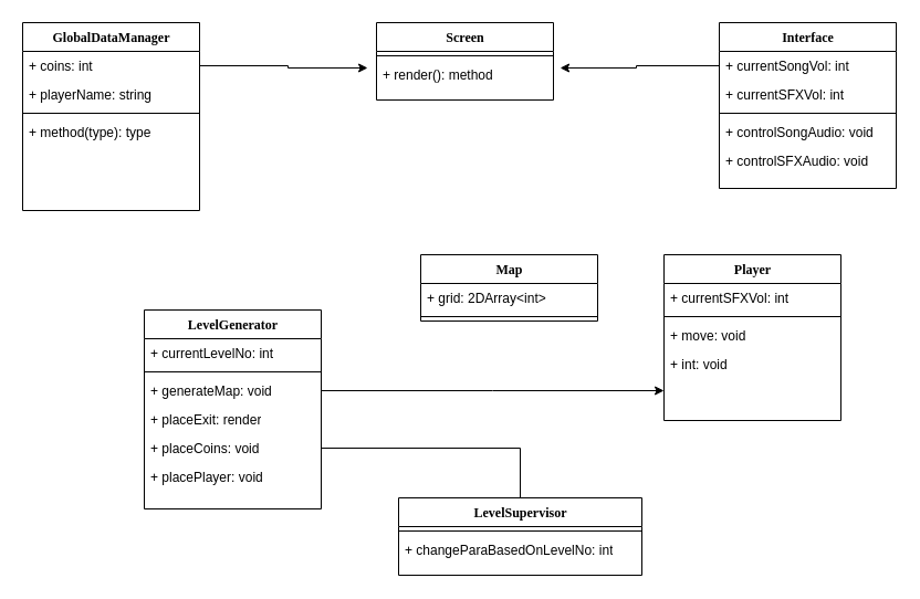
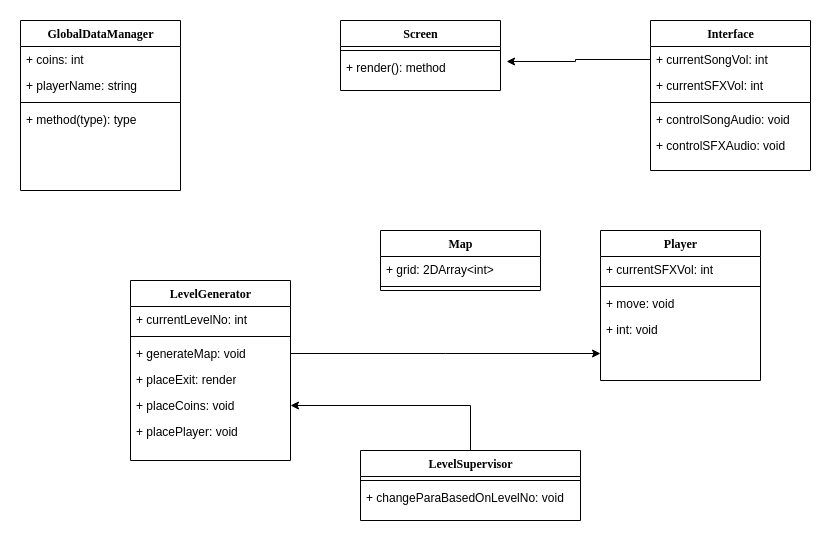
  <mxCell id="0" />
  <mxCell id="1" parent="0" />
  <mxCell id="2" value="Screen" style="swimlane;html=1;fontStyle=1;align=center;verticalAlign=top;childLayout=stackLayout;horizontal=1;startSize=26;horizontalStack=0;resizeParent=1;resizeLast=0;collapsible=1;marginBottom=0;swimlaneFillColor=#ffffff;rounded=0;shadow=0;comic=0;labelBackgroundColor=none;strokeWidth=1;fillColor=none;fontFamily=Verdana;fontSize=12" parent="1" vertex="1"><mxGeometry x="340" y="20" width="160" height="70" as="geometry" /></mxCell>
  <mxCell id="3" value="" style="line;html=1;strokeWidth=1;fillColor=none;align=left;verticalAlign=middle;spacingTop=-1;spacingLeft=3;spacingRight=3;rotatable=0;labelPosition=right;points=[];portConstraint=eastwest;" parent="2" vertex="1"><mxGeometry y="26" width="160" height="8" as="geometry" /></mxCell>
  <mxCell id="4" value="+ render(): method" style="text;html=1;strokeColor=none;fillColor=none;align=left;verticalAlign=top;spacingLeft=4;spacingRight=4;whiteSpace=wrap;overflow=hidden;rotatable=0;points=[[0,0.5],[1,0.5]];portConstraint=eastwest;" parent="2" vertex="1"><mxGeometry y="34" width="160" height="26" as="geometry" /></mxCell>
  <mxCell id="5" value="GlobalDataManager" style="swimlane;html=1;fontStyle=1;align=center;verticalAlign=top;childLayout=stackLayout;horizontal=1;startSize=26;horizontalStack=0;resizeParent=1;resizeLast=0;collapsible=1;marginBottom=0;swimlaneFillColor=#ffffff;rounded=0;shadow=0;comic=0;labelBackgroundColor=none;strokeWidth=1;fillColor=none;fontFamily=Verdana;fontSize=12" parent="1" vertex="1"><mxGeometry x="20" y="20" width="160" height="170" as="geometry" /></mxCell>
  <mxCell id="6" value="+ coins: int" style="text;html=1;strokeColor=none;fillColor=none;align=left;verticalAlign=top;spacingLeft=4;spacingRight=4;whiteSpace=wrap;overflow=hidden;rotatable=0;points=[[0,0.5],[1,0.5]];portConstraint=eastwest;" parent="5" vertex="1"><mxGeometry y="26" width="160" height="26" as="geometry" /></mxCell>
  <mxCell id="7" value="+ playerName: string" style="text;html=1;strokeColor=none;fillColor=none;align=left;verticalAlign=top;spacingLeft=4;spacingRight=4;whiteSpace=wrap;overflow=hidden;rotatable=0;points=[[0,0.5],[1,0.5]];portConstraint=eastwest;" parent="5" vertex="1"><mxGeometry y="52" width="160" height="26" as="geometry" /></mxCell>
  <mxCell id="8" value="" style="line;html=1;strokeWidth=1;fillColor=none;align=left;verticalAlign=middle;spacingTop=-1;spacingLeft=3;spacingRight=3;rotatable=0;labelPosition=right;points=[];portConstraint=eastwest;" parent="5" vertex="1"><mxGeometry y="78" width="160" height="8" as="geometry" /></mxCell>
  <mxCell id="9" value="+ method(type): type" style="text;html=1;strokeColor=none;fillColor=none;align=left;verticalAlign=top;spacingLeft=4;spacingRight=4;whiteSpace=wrap;overflow=hidden;rotatable=0;points=[[0,0.5],[1,0.5]];portConstraint=eastwest;" parent="5" vertex="1"><mxGeometry y="86" width="160" height="26" as="geometry" /></mxCell>
  <mxCell id="10" value="Interface" style="swimlane;html=1;fontStyle=1;align=center;verticalAlign=top;childLayout=stackLayout;horizontal=1;startSize=26;horizontalStack=0;resizeParent=1;resizeLast=0;collapsible=1;marginBottom=0;swimlaneFillColor=#ffffff;rounded=0;shadow=0;comic=0;labelBackgroundColor=none;strokeWidth=1;fillColor=none;fontFamily=Verdana;fontSize=12" parent="1" vertex="1"><mxGeometry x="650" y="20" width="160" height="150" as="geometry" /></mxCell>
  <mxCell id="11" value="+ currentSongVol: int" style="text;html=1;strokeColor=none;fillColor=none;align=left;verticalAlign=top;spacingLeft=4;spacingRight=4;whiteSpace=wrap;overflow=hidden;rotatable=0;points=[[0,0.5],[1,0.5]];portConstraint=eastwest;" parent="10" vertex="1"><mxGeometry y="26" width="160" height="26" as="geometry" /></mxCell>
  <mxCell id="12" value="+ currentSFXVol: int" style="text;html=1;strokeColor=none;fillColor=none;align=left;verticalAlign=top;spacingLeft=4;spacingRight=4;whiteSpace=wrap;overflow=hidden;rotatable=0;points=[[0,0.5],[1,0.5]];portConstraint=eastwest;" parent="10" vertex="1"><mxGeometry y="52" width="160" height="26" as="geometry" /></mxCell>
  <mxCell id="13" value="" style="line;html=1;strokeWidth=1;fillColor=none;align=left;verticalAlign=middle;spacingTop=-1;spacingLeft=3;spacingRight=3;rotatable=0;labelPosition=right;points=[];portConstraint=eastwest;" parent="10" vertex="1"><mxGeometry y="78" width="160" height="8" as="geometry" /></mxCell>
  <mxCell id="14" value="+ controlSongAudio: void" style="text;html=1;strokeColor=none;fillColor=none;align=left;verticalAlign=top;spacingLeft=4;spacingRight=4;whiteSpace=wrap;overflow=hidden;rotatable=0;points=[[0,0.5],[1,0.5]];portConstraint=eastwest;" parent="10" vertex="1"><mxGeometry y="86" width="160" height="26" as="geometry" /></mxCell>
  <mxCell id="15" value="+ controlSFXAudio: void" style="text;html=1;strokeColor=none;fillColor=none;align=left;verticalAlign=top;spacingLeft=4;spacingRight=4;whiteSpace=wrap;overflow=hidden;rotatable=0;points=[[0,0.5],[1,0.5]];portConstraint=eastwest;" parent="10" vertex="1"><mxGeometry y="112" width="160" height="26" as="geometry" /></mxCell>
  <mxCell id="16" value="LevelGenerator" style="swimlane;html=1;fontStyle=1;align=center;verticalAlign=top;childLayout=stackLayout;horizontal=1;startSize=26;horizontalStack=0;resizeParent=1;resizeLast=0;collapsible=1;marginBottom=0;swimlaneFillColor=#ffffff;rounded=0;shadow=0;comic=0;labelBackgroundColor=none;strokeWidth=1;fillColor=none;fontFamily=Verdana;fontSize=12" parent="1" vertex="1"><mxGeometry x="130" y="280" width="160" height="180" as="geometry" /></mxCell>
  <mxCell id="17" value="+ currentLevelNo: int" style="text;html=1;strokeColor=none;fillColor=none;align=left;verticalAlign=top;spacingLeft=4;spacingRight=4;whiteSpace=wrap;overflow=hidden;rotatable=0;points=[[0,0.5],[1,0.5]];portConstraint=eastwest;" parent="16" vertex="1"><mxGeometry y="26" width="160" height="26" as="geometry" /></mxCell>
  <mxCell id="18" value="" style="line;html=1;strokeWidth=1;fillColor=none;align=left;verticalAlign=middle;spacingTop=-1;spacingLeft=3;spacingRight=3;rotatable=0;labelPosition=right;points=[];portConstraint=eastwest;" parent="16" vertex="1"><mxGeometry y="52" width="160" height="8" as="geometry" /></mxCell>
  <mxCell id="19" style="edgeStyle=orthogonalEdgeStyle;rounded=0;orthogonalLoop=1;jettySize=auto;html=1;exitX=1;exitY=0.5;exitDx=0;exitDy=0;" edge="1" parent="16" source="20"><mxGeometry relative="1" as="geometry"><mxPoint x="470" y="73" as="targetPoint" /></mxGeometry></mxCell>
  <mxCell id="20" value="+ generateMap: void" style="text;html=1;strokeColor=none;fillColor=none;align=left;verticalAlign=top;spacingLeft=4;spacingRight=4;whiteSpace=wrap;overflow=hidden;rotatable=0;points=[[0,0.5],[1,0.5]];portConstraint=eastwest;" parent="16" vertex="1"><mxGeometry y="60" width="160" height="26" as="geometry" /></mxCell>
  <mxCell id="21" value="+ placeExit: render" style="text;html=1;strokeColor=none;fillColor=none;align=left;verticalAlign=top;spacingLeft=4;spacingRight=4;whiteSpace=wrap;overflow=hidden;rotatable=0;points=[[0,0.5],[1,0.5]];portConstraint=eastwest;" parent="16" vertex="1"><mxGeometry y="86" width="160" height="26" as="geometry" /></mxCell>
  <mxCell id="22" value="+ placeCoins: void" style="text;html=1;strokeColor=none;fillColor=none;align=left;verticalAlign=top;spacingLeft=4;spacingRight=4;whiteSpace=wrap;overflow=hidden;rotatable=0;points=[[0,0.5],[1,0.5]];portConstraint=eastwest;" parent="16" vertex="1"><mxGeometry y="112" width="160" height="26" as="geometry" /></mxCell>
  <mxCell id="23" value="+ placePlayer: void" style="text;html=1;strokeColor=none;fillColor=none;align=left;verticalAlign=top;spacingLeft=4;spacingRight=4;whiteSpace=wrap;overflow=hidden;rotatable=0;points=[[0,0.5],[1,0.5]];portConstraint=eastwest;" parent="16" vertex="1"><mxGeometry y="138" width="160" height="26" as="geometry" /></mxCell>
  <mxCell id="24" value="Map" style="swimlane;html=1;fontStyle=1;align=center;verticalAlign=top;childLayout=stackLayout;horizontal=1;startSize=26;horizontalStack=0;resizeParent=1;resizeLast=0;collapsible=1;marginBottom=0;swimlaneFillColor=#ffffff;rounded=0;shadow=0;comic=0;labelBackgroundColor=none;strokeWidth=1;fillColor=none;fontFamily=Verdana;fontSize=12" parent="1" vertex="1"><mxGeometry x="380" y="230" width="160" height="60" as="geometry" /></mxCell>
  <mxCell id="25" value="+ grid: 2DArray&amp;lt;int&amp;gt;" style="text;html=1;strokeColor=none;fillColor=none;align=left;verticalAlign=top;spacingLeft=4;spacingRight=4;whiteSpace=wrap;overflow=hidden;rotatable=0;points=[[0,0.5],[1,0.5]];portConstraint=eastwest;" parent="24" vertex="1"><mxGeometry y="26" width="160" height="26" as="geometry" /></mxCell>
  <mxCell id="26" value="" style="line;html=1;strokeWidth=1;fillColor=none;align=left;verticalAlign=middle;spacingTop=-1;spacingLeft=3;spacingRight=3;rotatable=0;labelPosition=right;points=[];portConstraint=eastwest;" parent="24" vertex="1"><mxGeometry y="52" width="160" height="8" as="geometry" /></mxCell>
  <mxCell id="27" value="Player" style="swimlane;html=1;fontStyle=1;align=center;verticalAlign=top;childLayout=stackLayout;horizontal=1;startSize=26;horizontalStack=0;resizeParent=1;resizeLast=0;collapsible=1;marginBottom=0;swimlaneFillColor=#ffffff;rounded=0;shadow=0;comic=0;labelBackgroundColor=none;strokeWidth=1;fillColor=none;fontFamily=Verdana;fontSize=12" parent="1" vertex="1"><mxGeometry x="600" y="230" width="160" height="150" as="geometry" /></mxCell>
  <mxCell id="28" value="+ currentSFXVol: int" style="text;html=1;strokeColor=none;fillColor=none;align=left;verticalAlign=top;spacingLeft=4;spacingRight=4;whiteSpace=wrap;overflow=hidden;rotatable=0;points=[[0,0.5],[1,0.5]];portConstraint=eastwest;" parent="27" vertex="1"><mxGeometry y="26" width="160" height="26" as="geometry" /></mxCell>
  <mxCell id="29" value="" style="line;html=1;strokeWidth=1;fillColor=none;align=left;verticalAlign=middle;spacingTop=-1;spacingLeft=3;spacingRight=3;rotatable=0;labelPosition=right;points=[];portConstraint=eastwest;" parent="27" vertex="1"><mxGeometry y="52" width="160" height="8" as="geometry" /></mxCell>
  <mxCell id="30" value="+ move: void" style="text;html=1;strokeColor=none;fillColor=none;align=left;verticalAlign=top;spacingLeft=4;spacingRight=4;whiteSpace=wrap;overflow=hidden;rotatable=0;points=[[0,0.5],[1,0.5]];portConstraint=eastwest;" parent="27" vertex="1"><mxGeometry y="60" width="160" height="26" as="geometry" /></mxCell>
  <mxCell id="31" value="+ int: void" style="text;html=1;strokeColor=none;fillColor=none;align=left;verticalAlign=top;spacingLeft=4;spacingRight=4;whiteSpace=wrap;overflow=hidden;rotatable=0;points=[[0,0.5],[1,0.5]];portConstraint=eastwest;" parent="27" vertex="1"><mxGeometry y="86" width="160" height="26" as="geometry" /></mxCell>
- <mxCell id="32" style="edgeStyle=orthogonalEdgeStyle;rounded=0;orthogonalLoop=1;jettySize=auto;html=1;exitX=0.5;exitY=0;exitDx=0;exitDy=0;entryX=1;entryY=0.5;entryDx=0;entryDy=0;endArrow=none;" edge="1" parent="1" source="33" target="22"><mxGeometry relative="1" as="geometry" /></mxCell>
+ <mxCell id="32" style="edgeStyle=orthogonalEdgeStyle;rounded=0;orthogonalLoop=1;jettySize=auto;html=1;exitX=0.5;exitY=0;exitDx=0;exitDy=0;entryX=1;entryY=0.5;entryDx=0;entryDy=0;" edge="1" parent="1" source="33" target="22"><mxGeometry relative="1" as="geometry" /></mxCell>
  <mxCell id="33" value="LevelSupervisor" style="swimlane;html=1;fontStyle=1;align=center;verticalAlign=top;childLayout=stackLayout;horizontal=1;startSize=26;horizontalStack=0;resizeParent=1;resizeLast=0;collapsible=1;marginBottom=0;swimlaneFillColor=#ffffff;rounded=0;shadow=0;comic=0;labelBackgroundColor=none;strokeWidth=1;fillColor=none;fontFamily=Verdana;fontSize=12" parent="1" vertex="1"><mxGeometry x="360" y="450" width="220" height="70" as="geometry" /></mxCell>
  <mxCell id="34" value="" style="line;html=1;strokeWidth=1;fillColor=none;align=left;verticalAlign=middle;spacingTop=-1;spacingLeft=3;spacingRight=3;rotatable=0;labelPosition=right;points=[];portConstraint=eastwest;" parent="33" vertex="1"><mxGeometry y="26" width="220" height="8" as="geometry" /></mxCell>
- <mxCell id="35" value="+ changeParaBasedOnLevelNo: int" style="text;html=1;strokeColor=none;fillColor=none;align=left;verticalAlign=top;spacingLeft=4;spacingRight=4;whiteSpace=wrap;overflow=hidden;rotatable=0;points=[[0,0.5],[1,0.5]];portConstraint=eastwest;" parent="33" vertex="1"><mxGeometry y="34" width="220" height="26" as="geometry" /></mxCell>
- <mxCell id="36" style="edgeStyle=orthogonalEdgeStyle;rounded=0;orthogonalLoop=1;jettySize=auto;html=1;exitX=1;exitY=0.5;exitDx=0;exitDy=0;entryX=-0.05;entryY=0.269;entryDx=0;entryDy=0;entryPerimeter=0;" edge="1" parent="1" source="6" target="4"><mxGeometry relative="1" as="geometry" /></mxCell>
+ <mxCell id="35" value="+ changeParaBasedOnLevelNo: void" style="text;html=1;strokeColor=none;fillColor=none;align=left;verticalAlign=top;spacingLeft=4;spacingRight=4;whiteSpace=wrap;overflow=hidden;rotatable=0;points=[[0,0.5],[1,0.5]];portConstraint=eastwest;" parent="33" vertex="1"><mxGeometry y="34" width="220" height="26" as="geometry" /></mxCell>
  <mxCell id="37" style="edgeStyle=orthogonalEdgeStyle;rounded=0;orthogonalLoop=1;jettySize=auto;html=1;exitX=0;exitY=0.5;exitDx=0;exitDy=0;entryX=1.038;entryY=0.269;entryDx=0;entryDy=0;entryPerimeter=0;" edge="1" parent="1" source="11" target="4"><mxGeometry relative="1" as="geometry" /></mxCell>
